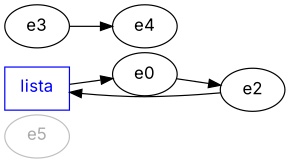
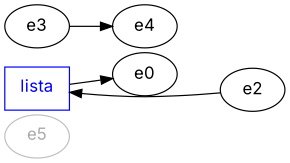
  digraph {
    fontname=Inter
    nodesep=.05
    rankdir=LR
    node [fontname=Inter]
    edge [fontname=Inter]
    n1 [color=blue label=< <font color="#0000ff">lista</font> > shape=rectangle]
    n2 [label=e0]
    n3 [color=grey label=< <font color="#aaaaaa">e5</font> >]
    e2
    e3
    e4
    n1 -> n2
    n1 -> n3 [constraint=false style=invis]
-   n2 -> e2
    e2 -> n1
    e3 -> e4
  }
